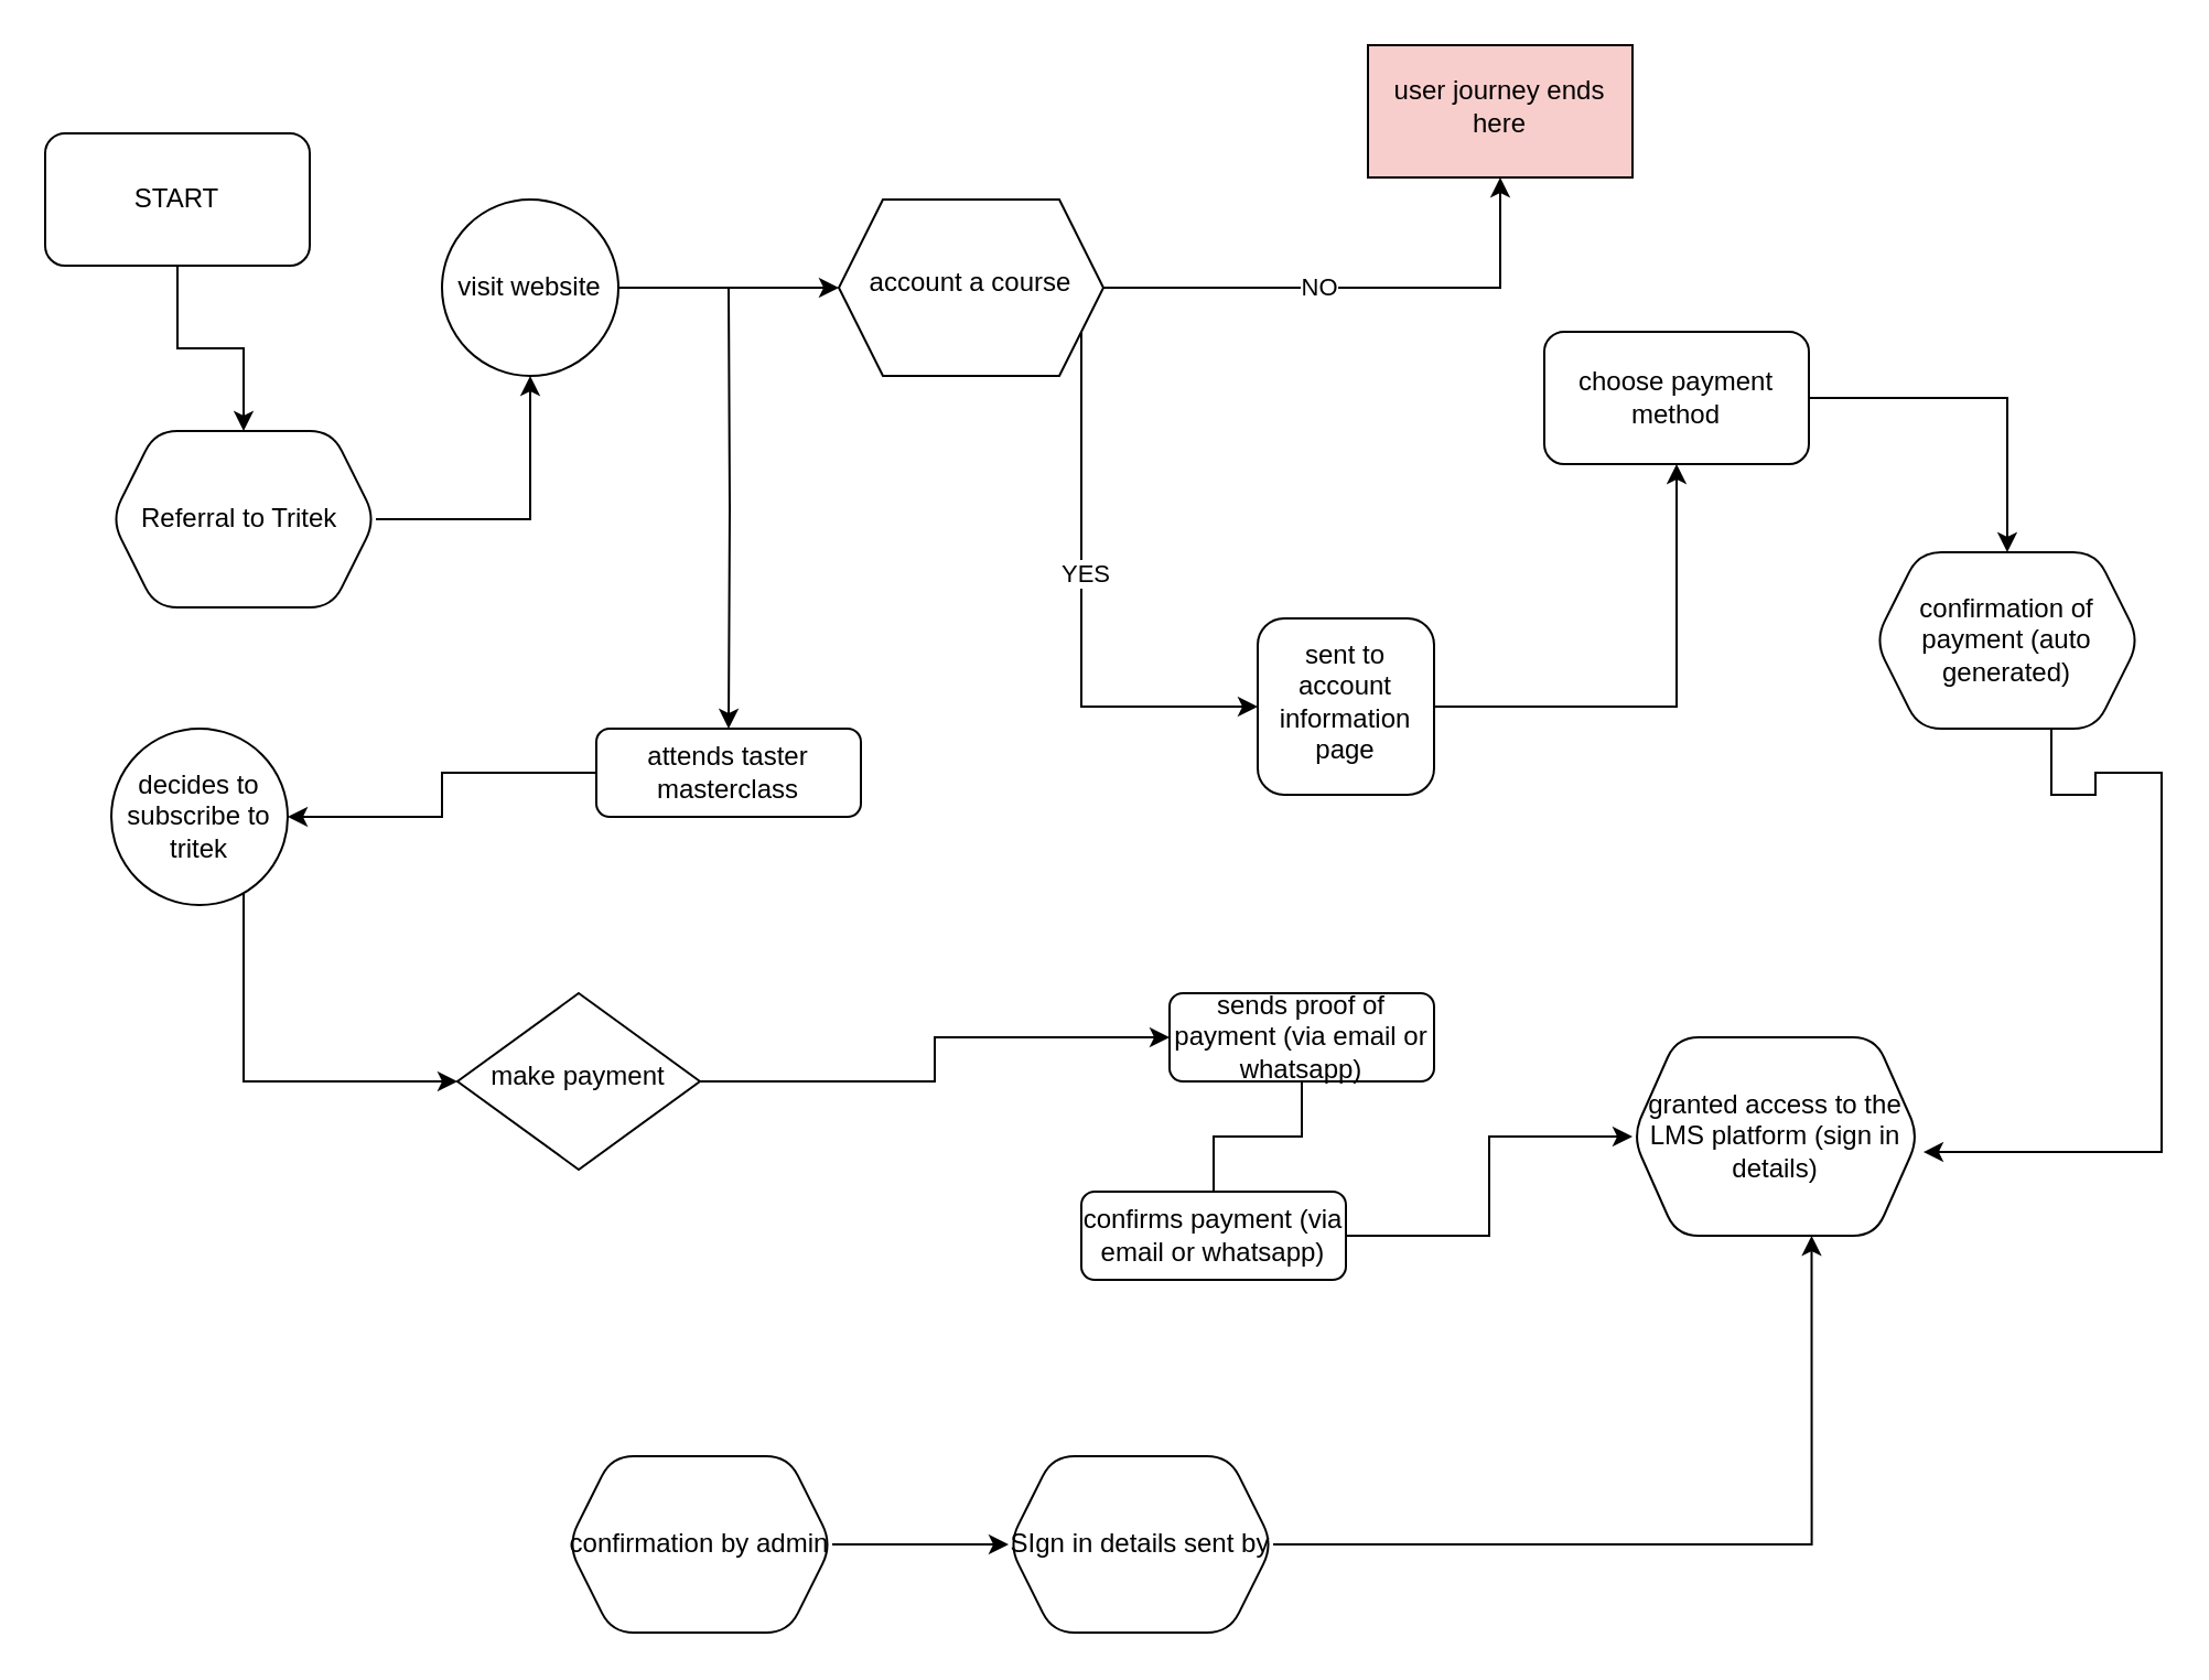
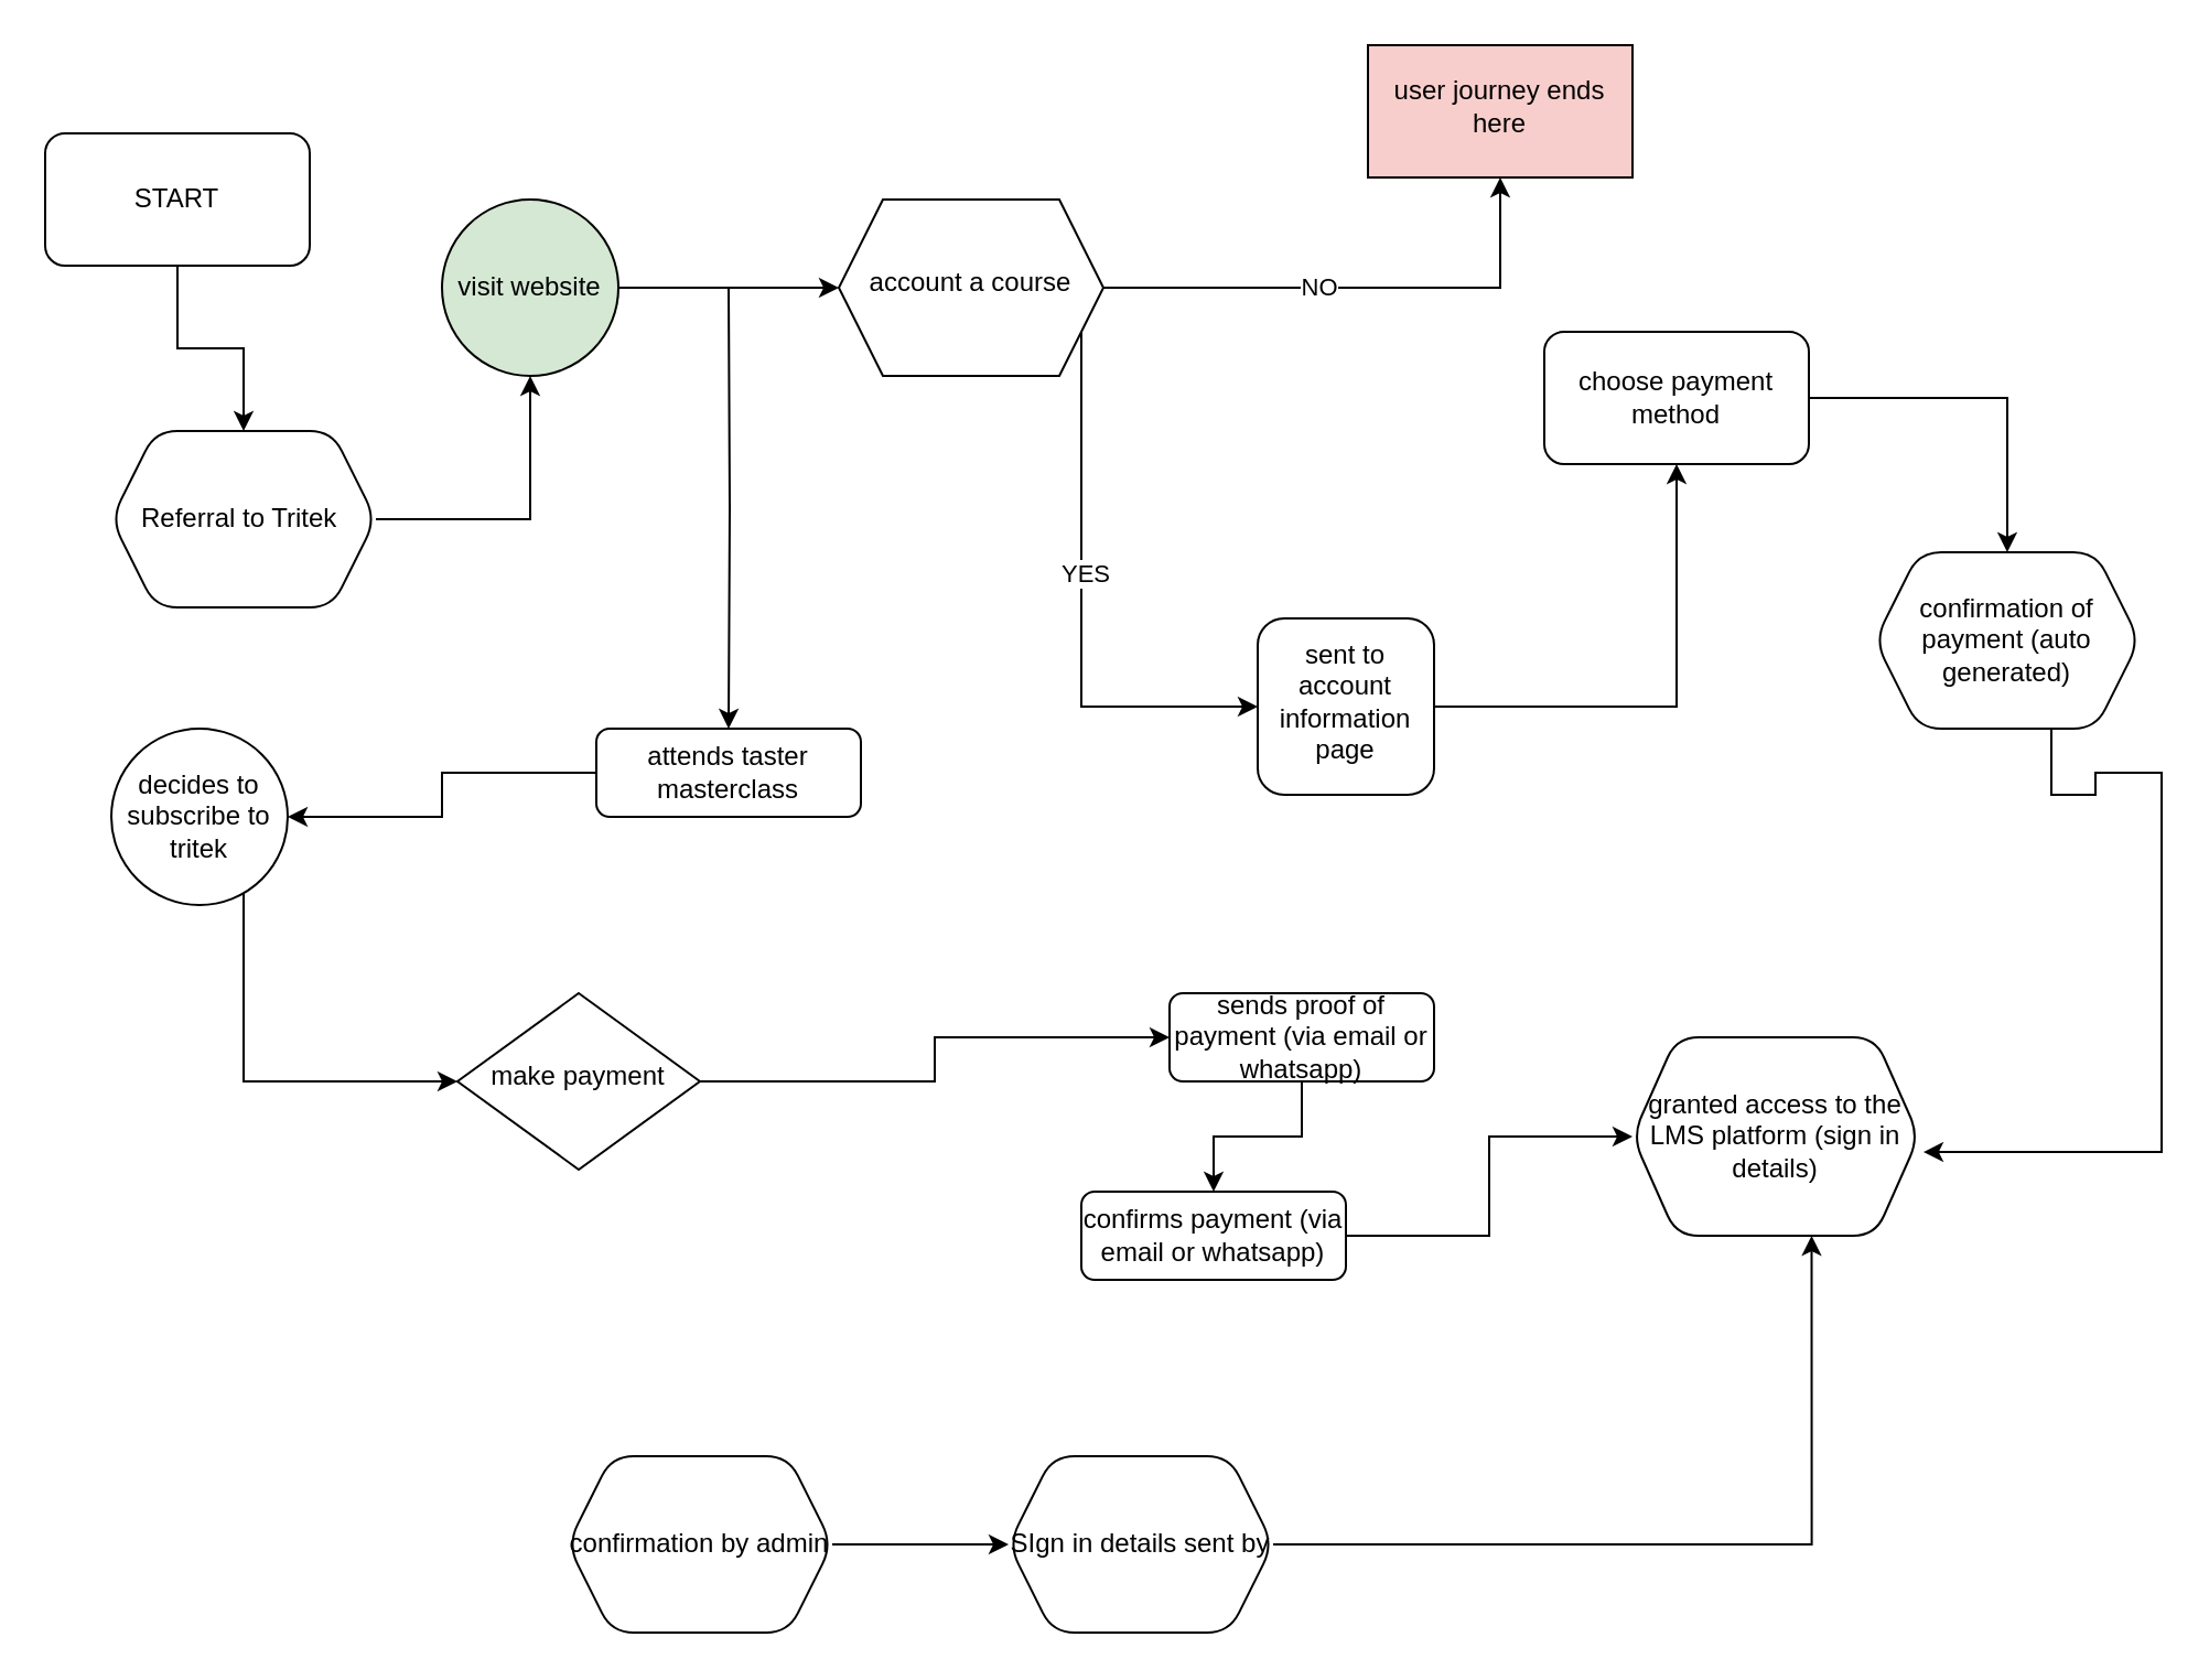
  <mxCell id="0" />
  <mxCell id="1" parent="0" />
  <mxCell id="2" value="" style="edgeStyle=orthogonalEdgeStyle;rounded=0;orthogonalLoop=1;jettySize=auto;html=1;" edge="1" parent="1" source="3" target="35"><mxGeometry relative="1" as="geometry" /></mxCell>
  <mxCell id="3" value="attends taster masterclass" style="rounded=1;whiteSpace=wrap;html=1;fontSize=12;glass=0;strokeWidth=1;shadow=0;" parent="1" vertex="1"><mxGeometry x="270" y="330" width="120" height="40" as="geometry" /></mxCell>
  <mxCell id="4" style="edgeStyle=orthogonalEdgeStyle;rounded=0;orthogonalLoop=1;jettySize=auto;html=1;entryX=0.5;entryY=0;entryDx=0;entryDy=0;" edge="1" parent="1" source="5" target="15"><mxGeometry relative="1" as="geometry" /></mxCell>
  <mxCell id="5" value="choose payment method" style="rounded=1;whiteSpace=wrap;html=1;fontSize=12;glass=0;strokeWidth=1;shadow=0;" parent="1" vertex="1"><mxGeometry x="700" y="150" width="120" height="60" as="geometry" /></mxCell>
  <mxCell id="6" value="" style="edgeStyle=orthogonalEdgeStyle;rounded=0;orthogonalLoop=1;jettySize=auto;html=1;" edge="1" parent="1" source="7" target="9"><mxGeometry relative="1" as="geometry" /></mxCell>
  <mxCell id="7" value="make payment" style="rhombus;whiteSpace=wrap;html=1;shadow=0;fontFamily=Helvetica;fontSize=12;align=center;strokeWidth=1;spacing=6;spacingTop=-4;" parent="1" vertex="1"><mxGeometry x="207" y="450" width="110" height="80" as="geometry" /></mxCell>
- <mxCell id="8" value="" style="edgeStyle=orthogonalEdgeStyle;rounded=0;orthogonalLoop=1;jettySize=auto;html=1;endArrow=none;" edge="1" parent="1" source="9" target="11"><mxGeometry relative="1" as="geometry" /></mxCell>
+ <mxCell id="8" value="" style="edgeStyle=orthogonalEdgeStyle;rounded=0;orthogonalLoop=1;jettySize=auto;html=1;" edge="1" parent="1" source="9" target="11"><mxGeometry relative="1" as="geometry" /></mxCell>
  <mxCell id="9" value="sends proof of payment (via email or whatsapp)" style="rounded=1;whiteSpace=wrap;html=1;fontSize=12;glass=0;strokeWidth=1;shadow=0;" parent="1" vertex="1"><mxGeometry x="530" y="450" width="120" height="40" as="geometry" /></mxCell>
  <mxCell id="10" value="" style="edgeStyle=orthogonalEdgeStyle;rounded=0;orthogonalLoop=1;jettySize=auto;html=1;" edge="1" parent="1" source="11" target="16"><mxGeometry relative="1" as="geometry" /></mxCell>
  <mxCell id="11" value="confirms payment (via email or whatsapp)" style="rounded=1;whiteSpace=wrap;html=1;fontSize=12;glass=0;strokeWidth=1;shadow=0;" parent="1" vertex="1"><mxGeometry x="490" y="540" width="120" height="40" as="geometry" /></mxCell>
  <mxCell id="12" value="" style="edgeStyle=orthogonalEdgeStyle;rounded=0;orthogonalLoop=1;jettySize=auto;html=1;" edge="1" parent="1" source="13" target="18"><mxGeometry relative="1" as="geometry" /></mxCell>
  <mxCell id="13" value="START" style="rounded=1;whiteSpace=wrap;html=1;" parent="1" vertex="1"><mxGeometry x="20" y="60" width="120" height="60" as="geometry" /></mxCell>
  <mxCell id="14" style="edgeStyle=orthogonalEdgeStyle;rounded=0;orthogonalLoop=1;jettySize=auto;html=1;entryX=1.015;entryY=0.578;entryDx=0;entryDy=0;entryPerimeter=0;" edge="1" parent="1" source="15" target="16"><mxGeometry relative="1" as="geometry"><Array as="points"><mxPoint x="930" y="360" /><mxPoint x="950" y="360" /><mxPoint x="950" y="350" /><mxPoint x="980" y="350" /><mxPoint x="980" y="522" /></Array></mxGeometry></mxCell>
  <mxCell id="15" value="confirmation of payment (auto generated)" style="shape=hexagon;perimeter=hexagonPerimeter2;whiteSpace=wrap;html=1;fixedSize=1;rounded=1;glass=0;strokeWidth=1;shadow=0;" parent="1" vertex="1"><mxGeometry x="850" y="250" width="120" height="80" as="geometry" /></mxCell>
  <mxCell id="16" value="granted access to the LMS platform (sign in details)" style="shape=hexagon;perimeter=hexagonPerimeter2;whiteSpace=wrap;html=1;fixedSize=1;rounded=1;glass=0;strokeWidth=1;shadow=0;" vertex="1" parent="1"><mxGeometry x="740" y="470" width="130" height="90" as="geometry" /></mxCell>
  <mxCell id="17" value="" style="edgeStyle=orthogonalEdgeStyle;rounded=0;orthogonalLoop=1;jettySize=auto;html=1;" edge="1" parent="1" source="18" target="20"><mxGeometry relative="1" as="geometry" /></mxCell>
  <mxCell id="18" value="Referral to Tritek&amp;nbsp;" style="shape=hexagon;perimeter=hexagonPerimeter2;whiteSpace=wrap;html=1;fixedSize=1;rounded=1;" vertex="1" parent="1"><mxGeometry x="50" y="195" width="120" height="80" as="geometry" /></mxCell>
  <mxCell id="19" style="edgeStyle=orthogonalEdgeStyle;rounded=0;orthogonalLoop=1;jettySize=auto;html=1;entryX=0;entryY=0.5;entryDx=0;entryDy=0;" edge="1" parent="1" source="20" target="25"><mxGeometry relative="1" as="geometry" /></mxCell>
- <mxCell id="20" value="visit website" style="ellipse;whiteSpace=wrap;html=1;rounded=1;" vertex="1" parent="1"><mxGeometry x="200" y="90" width="80" height="80" as="geometry" /></mxCell>
+ <mxCell id="20" value="visit website" style="ellipse;whiteSpace=wrap;html=1;rounded=1;fillColor=#d5e8d4;" vertex="1" parent="1"><mxGeometry x="200" y="90" width="80" height="80" as="geometry" /></mxCell>
  <mxCell id="21" value="" style="edgeStyle=orthogonalEdgeStyle;rounded=0;orthogonalLoop=1;jettySize=auto;html=1;" edge="1" parent="1" source="25" target="27"><mxGeometry relative="1" as="geometry"><Array as="points"><mxPoint x="490" y="320" /></Array></mxGeometry></mxCell>
  <mxCell id="22" value="YES" style="edgeLabel;html=1;align=center;verticalAlign=middle;resizable=0;points=[];" vertex="1" connectable="0" parent="21"><mxGeometry x="-0.129" y="1" relative="1" as="geometry"><mxPoint as="offset" /></mxGeometry></mxCell>
  <mxCell id="23" value="" style="edgeStyle=orthogonalEdgeStyle;rounded=0;orthogonalLoop=1;jettySize=auto;html=1;" edge="1" parent="1" source="25" target="28"><mxGeometry relative="1" as="geometry" /></mxCell>
  <mxCell id="24" value="NO" style="edgeLabel;html=1;align=center;verticalAlign=middle;resizable=0;points=[];" vertex="1" connectable="0" parent="23"><mxGeometry x="-0.156" y="1" relative="1" as="geometry"><mxPoint as="offset" /></mxGeometry></mxCell>
  <mxCell id="25" value="account a course" style="shape=hexagon;perimeter=hexagonPerimeter2;whiteSpace=wrap;html=1;fixedSize=1;shadow=0;strokeWidth=1;spacing=6;spacingTop=-4;" vertex="1" parent="1"><mxGeometry x="380" y="90" width="120" height="80" as="geometry" /></mxCell>
  <mxCell id="26" value="" style="edgeStyle=orthogonalEdgeStyle;rounded=0;orthogonalLoop=1;jettySize=auto;html=1;" edge="1" parent="1" source="27" target="5"><mxGeometry relative="1" as="geometry" /></mxCell>
  <mxCell id="27" value="sent to account information page" style="whiteSpace=wrap;html=1;shadow=0;strokeWidth=1;spacing=6;spacingTop=-4;rounded=1;" vertex="1" parent="1"><mxGeometry x="570" y="280" width="80" height="80" as="geometry" /></mxCell>
  <mxCell id="28" value="user journey ends here" style="whiteSpace=wrap;html=1;shadow=0;strokeWidth=1;spacing=6;spacingTop=-4;fillColor=#f8cecc;" vertex="1" parent="1"><mxGeometry x="620" y="20" width="120" height="60" as="geometry" /></mxCell>
  <mxCell id="29" value="" style="edgeStyle=orthogonalEdgeStyle;rounded=0;orthogonalLoop=1;jettySize=auto;html=1;" edge="1" parent="1" source="30" target="32"><mxGeometry relative="1" as="geometry" /></mxCell>
  <mxCell id="30" value="confirmation by admin" style="shape=hexagon;perimeter=hexagonPerimeter2;whiteSpace=wrap;html=1;fixedSize=1;rounded=1;glass=0;strokeWidth=1;shadow=0;" vertex="1" parent="1"><mxGeometry x="257" y="660" width="120" height="80" as="geometry" /></mxCell>
  <mxCell id="31" style="edgeStyle=orthogonalEdgeStyle;rounded=0;orthogonalLoop=1;jettySize=auto;html=1;entryX=0.625;entryY=1;entryDx=0;entryDy=0;" edge="1" parent="1" source="32" target="16"><mxGeometry relative="1" as="geometry" /></mxCell>
  <mxCell id="32" value="SIgn in details sent by" style="shape=hexagon;perimeter=hexagonPerimeter2;whiteSpace=wrap;html=1;fixedSize=1;rounded=1;glass=0;strokeWidth=1;shadow=0;" vertex="1" parent="1"><mxGeometry x="457" y="660" width="120" height="80" as="geometry" /></mxCell>
  <mxCell id="33" style="edgeStyle=orthogonalEdgeStyle;rounded=0;orthogonalLoop=1;jettySize=auto;html=1;entryX=0.5;entryY=0;entryDx=0;entryDy=0;" edge="1" parent="1" target="3"><mxGeometry relative="1" as="geometry"><mxPoint x="330" y="130" as="sourcePoint" /></mxGeometry></mxCell>
  <mxCell id="34" style="edgeStyle=orthogonalEdgeStyle;rounded=0;orthogonalLoop=1;jettySize=auto;html=1;entryX=0;entryY=0.5;entryDx=0;entryDy=0;" edge="1" parent="1" source="35" target="7"><mxGeometry relative="1" as="geometry"><Array as="points"><mxPoint x="110" y="490" /></Array></mxGeometry></mxCell>
  <mxCell id="35" value="decides to subscribe to tritek" style="ellipse;whiteSpace=wrap;html=1;rounded=1;glass=0;strokeWidth=1;shadow=0;" vertex="1" parent="1"><mxGeometry x="50" y="330" width="80" height="80" as="geometry" /></mxCell>
